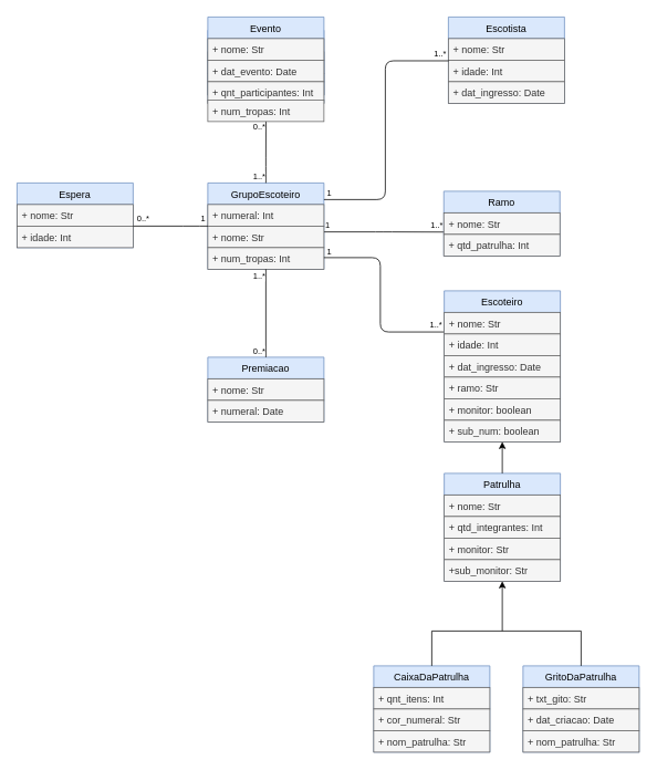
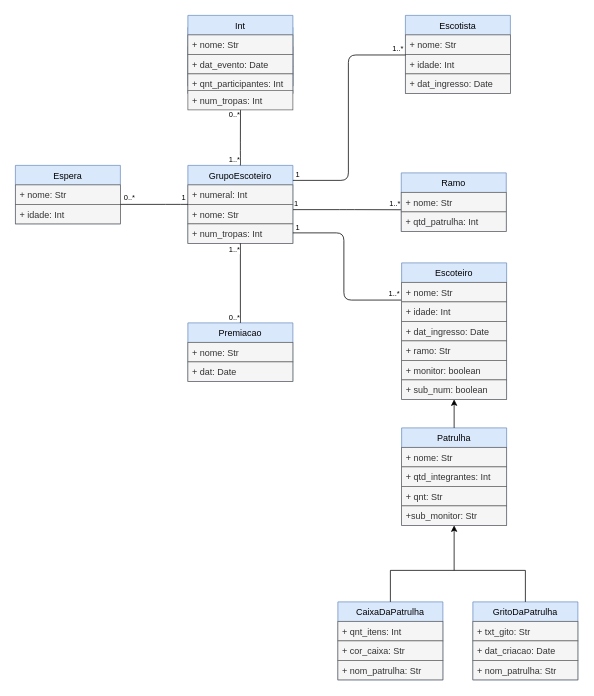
  <mxCell id="0" />
  <mxCell id="1" parent="0" />
  <mxCell id="2" value="GrupoEscoteiro" style="swimlane;fontStyle=0;childLayout=stackLayout;horizontal=1;startSize=26;horizontalStack=0;resizeParent=1;resizeParentMax=0;resizeLast=0;collapsible=1;marginBottom=0;fillColor=#dae8fc;strokeColor=#6c8ebf;" parent="1" vertex="1"><mxGeometry x="250" y="220" width="140" height="104" as="geometry" /></mxCell>
  <mxCell id="3" value="+ numeral: Int" style="text;align=left;verticalAlign=top;spacingLeft=4;spacingRight=4;overflow=hidden;rotatable=0;points=[[0,0.5],[1,0.5]];portConstraint=eastwest;fillColor=#f5f5f5;strokeColor=#666666;fontColor=#333333;" parent="2" vertex="1"><mxGeometry y="26" width="140" height="26" as="geometry" /></mxCell>
  <mxCell id="4" value="" style="endArrow=none;html=1;edgeStyle=orthogonalEdgeStyle;entryX=0.012;entryY=0.891;entryDx=0;entryDy=0;entryPerimeter=0;" edge="1" parent="2" target="17"><mxGeometry relative="1" as="geometry"><mxPoint x="140" y="59" as="sourcePoint" /><mxPoint x="280" y="60" as="targetPoint" /><Array as="points"><mxPoint x="212" y="59" /></Array></mxGeometry></mxCell>
  <mxCell id="5" value="1" style="resizable=0;html=1;align=left;verticalAlign=bottom;labelBackgroundColor=#ffffff;fontSize=10;" connectable="0" vertex="1" parent="4"><mxGeometry x="-1" relative="1" as="geometry" /></mxCell>
  <mxCell id="6" value="1..*" style="resizable=0;html=1;align=right;verticalAlign=bottom;labelBackgroundColor=#ffffff;fontSize=10;" connectable="0" vertex="1" parent="4"><mxGeometry x="1" relative="1" as="geometry"><mxPoint x="-1.5" y="-1" as="offset" /></mxGeometry></mxCell>
  <mxCell id="7" value="+ nome: Str" style="text;align=left;verticalAlign=top;spacingLeft=4;spacingRight=4;overflow=hidden;rotatable=0;points=[[0,0.5],[1,0.5]];portConstraint=eastwest;fillColor=#f5f5f5;strokeColor=#666666;fontColor=#333333;" parent="2" vertex="1"><mxGeometry y="52" width="140" height="26" as="geometry" /></mxCell>
  <mxCell id="8" value="+ num_tropas: Int" style="text;align=left;verticalAlign=top;spacingLeft=4;spacingRight=4;overflow=hidden;rotatable=0;points=[[0,0.5],[1,0.5]];portConstraint=eastwest;fillColor=#f5f5f5;strokeColor=#666666;fontColor=#333333;" parent="2" vertex="1"><mxGeometry y="78" width="140" height="26" as="geometry" /></mxCell>
  <mxCell id="9" value="GrupoEscoteiro" style="swimlane;fontStyle=0;childLayout=stackLayout;horizontal=1;startSize=26;horizontalStack=0;resizeParent=1;resizeParentMax=0;resizeLast=0;collapsible=1;marginBottom=0;fillColor=#dae8fc;strokeColor=#6c8ebf;" vertex="1" parent="1"><mxGeometry x="250" y="36" width="140" height="78" as="geometry" /></mxCell>
  <mxCell id="10" value="+ numeral: Int" style="text;align=left;verticalAlign=top;spacingLeft=4;spacingRight=4;overflow=hidden;rotatable=0;points=[[0,0.5],[1,0.5]];portConstraint=eastwest;fillColor=#f5f5f5;strokeColor=#666666;fontColor=#333333;" vertex="1" parent="9"><mxGeometry y="26" width="140" height="26" as="geometry" /></mxCell>
  <mxCell id="11" value="+ nome: Str" style="text;align=left;verticalAlign=top;spacingLeft=4;spacingRight=4;overflow=hidden;rotatable=0;points=[[0,0.5],[1,0.5]];portConstraint=eastwest;fillColor=#f5f5f5;strokeColor=#666666;fontColor=#333333;" vertex="1" parent="9"><mxGeometry y="52" width="140" height="26" as="geometry" /></mxCell>
  <mxCell id="12" value="Escotista" style="swimlane;fontStyle=0;childLayout=stackLayout;horizontal=1;startSize=26;fillColor=#dae8fc;horizontalStack=0;resizeParent=1;resizeParentMax=0;resizeLast=0;collapsible=1;marginBottom=0;strokeColor=#6c8ebf;" parent="1" vertex="1"><mxGeometry x="540" y="20" width="140" height="104" as="geometry" /></mxCell>
  <mxCell id="13" value="+ nome: Str" style="text;strokeColor=#666666;fillColor=#f5f5f5;align=left;verticalAlign=top;spacingLeft=4;spacingRight=4;overflow=hidden;rotatable=0;points=[[0,0.5],[1,0.5]];portConstraint=eastwest;fontColor=#333333;" parent="12" vertex="1"><mxGeometry y="26" width="140" height="26" as="geometry" /></mxCell>
  <mxCell id="14" value="+ idade: Int" style="text;strokeColor=#666666;fillColor=#f5f5f5;align=left;verticalAlign=top;spacingLeft=4;spacingRight=4;overflow=hidden;rotatable=0;points=[[0,0.5],[1,0.5]];portConstraint=eastwest;fontColor=#333333;" parent="12" vertex="1"><mxGeometry y="52" width="140" height="26" as="geometry" /></mxCell>
  <mxCell id="15" value="+ dat_ingresso: Date" style="text;strokeColor=#666666;fillColor=#f5f5f5;align=left;verticalAlign=top;spacingLeft=4;spacingRight=4;overflow=hidden;rotatable=0;points=[[0,0.5],[1,0.5]];portConstraint=eastwest;fontColor=#333333;" parent="12" vertex="1"><mxGeometry y="78" width="140" height="26" as="geometry" /></mxCell>
  <mxCell id="16" value="Ramo" style="swimlane;fontStyle=0;childLayout=stackLayout;horizontal=1;startSize=26;fillColor=#dae8fc;horizontalStack=0;resizeParent=1;resizeParentMax=0;resizeLast=0;collapsible=1;marginBottom=0;strokeColor=#6c8ebf;" parent="1" vertex="1"><mxGeometry x="534.5" y="230" width="140" height="78" as="geometry" /></mxCell>
  <mxCell id="17" value="+ nome: Str" style="text;strokeColor=#666666;fillColor=#f5f5f5;align=left;verticalAlign=top;spacingLeft=4;spacingRight=4;overflow=hidden;rotatable=0;points=[[0,0.5],[1,0.5]];portConstraint=eastwest;fontColor=#333333;" parent="16" vertex="1"><mxGeometry y="26" width="140" height="26" as="geometry" /></mxCell>
  <mxCell id="18" value="+ qtd_patrulha: Int" style="text;strokeColor=#666666;fillColor=#f5f5f5;align=left;verticalAlign=top;spacingLeft=4;spacingRight=4;overflow=hidden;rotatable=0;points=[[0,0.5],[1,0.5]];portConstraint=eastwest;fontColor=#333333;" parent="16" vertex="1"><mxGeometry y="52" width="140" height="26" as="geometry" /></mxCell>
  <mxCell id="19" value="Escoteiro" style="swimlane;fontStyle=0;childLayout=stackLayout;horizontal=1;startSize=26;fillColor=#dae8fc;horizontalStack=0;resizeParent=1;resizeParentMax=0;resizeLast=0;collapsible=1;marginBottom=0;strokeColor=#6c8ebf;" parent="1" vertex="1"><mxGeometry x="535" y="350" width="140" height="182" as="geometry" /></mxCell>
  <mxCell id="20" value="+ nome: Str" style="text;strokeColor=#666666;fillColor=#f5f5f5;align=left;verticalAlign=top;spacingLeft=4;spacingRight=4;overflow=hidden;rotatable=0;points=[[0,0.5],[1,0.5]];portConstraint=eastwest;fontColor=#333333;" parent="19" vertex="1"><mxGeometry y="26" width="140" height="26" as="geometry" /></mxCell>
  <mxCell id="21" value="+ idade: Int" style="text;strokeColor=#666666;fillColor=#f5f5f5;align=left;verticalAlign=top;spacingLeft=4;spacingRight=4;overflow=hidden;rotatable=0;points=[[0,0.5],[1,0.5]];portConstraint=eastwest;fontColor=#333333;" parent="19" vertex="1"><mxGeometry y="52" width="140" height="26" as="geometry" /></mxCell>
  <mxCell id="22" value="+ dat_ingresso: Date" style="text;strokeColor=#666666;fillColor=#f5f5f5;align=left;verticalAlign=top;spacingLeft=4;spacingRight=4;overflow=hidden;rotatable=0;points=[[0,0.5],[1,0.5]];portConstraint=eastwest;fontColor=#333333;" parent="19" vertex="1"><mxGeometry y="78" width="140" height="26" as="geometry" /></mxCell>
  <mxCell id="23" value="+ ramo: Str" style="text;strokeColor=#666666;fillColor=#f5f5f5;align=left;verticalAlign=top;spacingLeft=4;spacingRight=4;overflow=hidden;rotatable=0;points=[[0,0.5],[1,0.5]];portConstraint=eastwest;fontColor=#333333;" parent="19" vertex="1"><mxGeometry y="104" width="140" height="26" as="geometry" /></mxCell>
  <mxCell id="24" value="+ monitor: boolean" style="text;strokeColor=#666666;fillColor=#f5f5f5;align=left;verticalAlign=top;spacingLeft=4;spacingRight=4;overflow=hidden;rotatable=0;points=[[0,0.5],[1,0.5]];portConstraint=eastwest;fontColor=#333333;" parent="19" vertex="1"><mxGeometry y="130" width="140" height="26" as="geometry" /></mxCell>
  <mxCell id="25" value="+ sub_num: boolean" style="text;strokeColor=#666666;fillColor=#f5f5f5;align=left;verticalAlign=top;spacingLeft=4;spacingRight=4;overflow=hidden;rotatable=0;points=[[0,0.5],[1,0.5]];portConstraint=eastwest;fontColor=#333333;" parent="19" vertex="1"><mxGeometry y="156" width="140" height="26" as="geometry" /></mxCell>
  <mxCell id="26" value="Patrulha" style="swimlane;fontStyle=0;childLayout=stackLayout;horizontal=1;startSize=26;fillColor=#dae8fc;horizontalStack=0;resizeParent=1;resizeParentMax=0;resizeLast=0;collapsible=1;marginBottom=0;strokeColor=#6c8ebf;" vertex="1" parent="1"><mxGeometry x="535" y="570" width="140" height="130" as="geometry" /></mxCell>
  <mxCell id="27" value="+ nome: Str" style="text;strokeColor=#666666;fillColor=#f5f5f5;align=left;verticalAlign=top;spacingLeft=4;spacingRight=4;overflow=hidden;rotatable=0;points=[[0,0.5],[1,0.5]];portConstraint=eastwest;fontColor=#333333;" vertex="1" parent="26"><mxGeometry y="26" width="140" height="26" as="geometry" /></mxCell>
  <mxCell id="28" value="+ qtd_integrantes: Int" style="text;strokeColor=#666666;fillColor=#f5f5f5;align=left;verticalAlign=top;spacingLeft=4;spacingRight=4;overflow=hidden;rotatable=0;points=[[0,0.5],[1,0.5]];portConstraint=eastwest;fontColor=#333333;" vertex="1" parent="26"><mxGeometry y="52" width="140" height="26" as="geometry" /></mxCell>
- <mxCell id="29" value="+ monitor: Str" style="text;strokeColor=#666666;fillColor=#f5f5f5;align=left;verticalAlign=top;spacingLeft=4;spacingRight=4;overflow=hidden;rotatable=0;points=[[0,0.5],[1,0.5]];portConstraint=eastwest;fontColor=#333333;" vertex="1" parent="26"><mxGeometry y="78" width="140" height="26" as="geometry" /></mxCell>
+ <mxCell id="29" value="+ qnt: Str" style="text;strokeColor=#666666;fillColor=#f5f5f5;align=left;verticalAlign=top;spacingLeft=4;spacingRight=4;overflow=hidden;rotatable=0;points=[[0,0.5],[1,0.5]];portConstraint=eastwest;fontColor=#333333;" vertex="1" parent="26"><mxGeometry y="78" width="140" height="26" as="geometry" /></mxCell>
  <mxCell id="30" value="+sub_monitor: Str" style="text;strokeColor=#666666;fillColor=#f5f5f5;align=left;verticalAlign=top;spacingLeft=4;spacingRight=4;overflow=hidden;rotatable=0;points=[[0,0.5],[1,0.5]];portConstraint=eastwest;fontColor=#333333;" vertex="1" parent="26"><mxGeometry y="104" width="140" height="26" as="geometry" /></mxCell>
  <mxCell id="31" value="CaixaDaPatrulha" style="swimlane;fontStyle=0;childLayout=stackLayout;horizontal=1;startSize=26;fillColor=#dae8fc;horizontalStack=0;resizeParent=1;resizeParentMax=0;resizeLast=0;collapsible=1;marginBottom=0;strokeColor=#6c8ebf;" vertex="1" parent="1"><mxGeometry x="450" y="802" width="140" height="104" as="geometry" /></mxCell>
  <mxCell id="32" value="+ qnt_itens: Int" style="text;strokeColor=#666666;fillColor=#f5f5f5;align=left;verticalAlign=top;spacingLeft=4;spacingRight=4;overflow=hidden;rotatable=0;points=[[0,0.5],[1,0.5]];portConstraint=eastwest;fontColor=#333333;" vertex="1" parent="31"><mxGeometry y="26" width="140" height="26" as="geometry" /></mxCell>
- <mxCell id="33" value="+ cor_numeral: Str" style="text;strokeColor=#666666;fillColor=#f5f5f5;align=left;verticalAlign=top;spacingLeft=4;spacingRight=4;overflow=hidden;rotatable=0;points=[[0,0.5],[1,0.5]];portConstraint=eastwest;fontColor=#333333;" vertex="1" parent="31"><mxGeometry y="52" width="140" height="26" as="geometry" /></mxCell>
+ <mxCell id="33" value="+ cor_caixa: Str" style="text;strokeColor=#666666;fillColor=#f5f5f5;align=left;verticalAlign=top;spacingLeft=4;spacingRight=4;overflow=hidden;rotatable=0;points=[[0,0.5],[1,0.5]];portConstraint=eastwest;fontColor=#333333;" vertex="1" parent="31"><mxGeometry y="52" width="140" height="26" as="geometry" /></mxCell>
  <mxCell id="34" value="+ nom_patrulha: Str" style="text;strokeColor=#666666;fillColor=#f5f5f5;align=left;verticalAlign=top;spacingLeft=4;spacingRight=4;overflow=hidden;rotatable=0;points=[[0,0.5],[1,0.5]];portConstraint=eastwest;fontColor=#333333;" vertex="1" parent="31"><mxGeometry y="78" width="140" height="26" as="geometry" /></mxCell>
  <mxCell id="35" value="GritoDaPatrulha" style="swimlane;fontStyle=0;childLayout=stackLayout;horizontal=1;startSize=26;fillColor=#dae8fc;horizontalStack=0;resizeParent=1;resizeParentMax=0;resizeLast=0;collapsible=1;marginBottom=0;strokeColor=#6c8ebf;" vertex="1" parent="1"><mxGeometry x="630" y="802" width="140" height="104" as="geometry" /></mxCell>
  <mxCell id="36" value="+ txt_gito: Str" style="text;strokeColor=#666666;fillColor=#f5f5f5;align=left;verticalAlign=top;spacingLeft=4;spacingRight=4;overflow=hidden;rotatable=0;points=[[0,0.5],[1,0.5]];portConstraint=eastwest;fontColor=#333333;" vertex="1" parent="35"><mxGeometry y="26" width="140" height="26" as="geometry" /></mxCell>
  <mxCell id="37" value="+ dat_criacao: Date" style="text;strokeColor=#666666;fillColor=#f5f5f5;align=left;verticalAlign=top;spacingLeft=4;spacingRight=4;overflow=hidden;rotatable=0;points=[[0,0.5],[1,0.5]];portConstraint=eastwest;fontColor=#333333;" vertex="1" parent="35"><mxGeometry y="52" width="140" height="26" as="geometry" /></mxCell>
  <mxCell id="38" value="+ nom_patrulha: Str" style="text;strokeColor=#666666;fillColor=#f5f5f5;align=left;verticalAlign=top;spacingLeft=4;spacingRight=4;overflow=hidden;rotatable=0;points=[[0,0.5],[1,0.5]];portConstraint=eastwest;fontColor=#333333;" vertex="1" parent="35"><mxGeometry y="78" width="140" height="26" as="geometry" /></mxCell>
- <mxCell id="39" value="Evento" style="swimlane;fontStyle=0;childLayout=stackLayout;horizontal=1;startSize=26;fillColor=#dae8fc;horizontalStack=0;resizeParent=1;resizeParentMax=0;resizeLast=0;collapsible=1;marginBottom=0;strokeColor=#6c8ebf;" vertex="1" parent="1"><mxGeometry x="250" y="20" width="140" height="104" as="geometry" /></mxCell>
+ <mxCell id="39" value="Int" style="swimlane;fontStyle=0;childLayout=stackLayout;horizontal=1;startSize=26;fillColor=#dae8fc;horizontalStack=0;resizeParent=1;resizeParentMax=0;resizeLast=0;collapsible=1;marginBottom=0;strokeColor=#6c8ebf;" vertex="1" parent="1"><mxGeometry x="250" y="20" width="140" height="104" as="geometry" /></mxCell>
  <mxCell id="40" value="+ nome: Str&#10;&#10;" style="text;strokeColor=#666666;fillColor=#f5f5f5;align=left;verticalAlign=top;spacingLeft=4;spacingRight=4;overflow=hidden;rotatable=0;points=[[0,0.5],[1,0.5]];portConstraint=eastwest;fontColor=#333333;" vertex="1" parent="39"><mxGeometry y="26" width="140" height="26" as="geometry" /></mxCell>
  <mxCell id="41" value="+ dat_evento: Date" style="text;strokeColor=#666666;fillColor=#f5f5f5;align=left;verticalAlign=top;spacingLeft=4;spacingRight=4;overflow=hidden;rotatable=0;points=[[0,0.5],[1,0.5]];portConstraint=eastwest;fontColor=#333333;" vertex="1" parent="39"><mxGeometry y="52" width="140" height="26" as="geometry" /></mxCell>
  <mxCell id="42" value="+ qnt_participantes: Int" style="text;strokeColor=#666666;fillColor=#f5f5f5;align=left;verticalAlign=top;spacingLeft=4;spacingRight=4;overflow=hidden;rotatable=0;points=[[0,0.5],[1,0.5]];portConstraint=eastwest;fontColor=#333333;" vertex="1" parent="39"><mxGeometry y="78" width="140" height="26" as="geometry" /></mxCell>
  <mxCell id="43" value="Premiacao" style="swimlane;fontStyle=0;childLayout=stackLayout;horizontal=1;startSize=26;fillColor=#dae8fc;horizontalStack=0;resizeParent=1;resizeParentMax=0;resizeLast=0;collapsible=1;marginBottom=0;strokeColor=#6c8ebf;" vertex="1" parent="1"><mxGeometry x="250" y="430" width="140" height="78" as="geometry" /></mxCell>
  <mxCell id="44" value="+ nome: Str&#10;&#10;" style="text;strokeColor=#666666;fillColor=#f5f5f5;align=left;verticalAlign=top;spacingLeft=4;spacingRight=4;overflow=hidden;rotatable=0;points=[[0,0.5],[1,0.5]];portConstraint=eastwest;fontColor=#333333;" vertex="1" parent="43"><mxGeometry y="26" width="140" height="26" as="geometry" /></mxCell>
- <mxCell id="45" value="+ numeral: Date" style="text;strokeColor=#666666;fillColor=#f5f5f5;align=left;verticalAlign=top;spacingLeft=4;spacingRight=4;overflow=hidden;rotatable=0;points=[[0,0.5],[1,0.5]];portConstraint=eastwest;fontColor=#333333;" vertex="1" parent="43"><mxGeometry y="52" width="140" height="26" as="geometry" /></mxCell>
+ <mxCell id="45" value="+ dat: Date" style="text;strokeColor=#666666;fillColor=#f5f5f5;align=left;verticalAlign=top;spacingLeft=4;spacingRight=4;overflow=hidden;rotatable=0;points=[[0,0.5],[1,0.5]];portConstraint=eastwest;fontColor=#333333;" vertex="1" parent="43"><mxGeometry y="52" width="140" height="26" as="geometry" /></mxCell>
  <mxCell id="46" value="Espera" style="swimlane;fontStyle=0;childLayout=stackLayout;horizontal=1;startSize=26;fillColor=#dae8fc;horizontalStack=0;resizeParent=1;resizeParentMax=0;resizeLast=0;collapsible=1;marginBottom=0;strokeColor=#6c8ebf;" vertex="1" parent="1"><mxGeometry x="20" y="220" width="140" height="78" as="geometry" /></mxCell>
  <mxCell id="47" value="+ nome: Str&#10;&#10;" style="text;strokeColor=#666666;fillColor=#f5f5f5;align=left;verticalAlign=top;spacingLeft=4;spacingRight=4;overflow=hidden;rotatable=0;points=[[0,0.5],[1,0.5]];portConstraint=eastwest;fontColor=#333333;" vertex="1" parent="46"><mxGeometry y="26" width="140" height="26" as="geometry" /></mxCell>
  <mxCell id="48" value="+ idade: Int" style="text;strokeColor=#666666;fillColor=#f5f5f5;align=left;verticalAlign=top;spacingLeft=4;spacingRight=4;overflow=hidden;rotatable=0;points=[[0,0.5],[1,0.5]];portConstraint=eastwest;fontColor=#333333;" vertex="1" parent="46"><mxGeometry y="52" width="140" height="26" as="geometry" /></mxCell>
  <mxCell id="49" value="" style="endArrow=classic;html=1;entryX=0.5;entryY=1;entryDx=0;entryDy=0;" edge="1" parent="1" target="26"><mxGeometry width="50" height="50" relative="1" as="geometry"><mxPoint x="605" y="760" as="sourcePoint" /><mxPoint x="210" y="880" as="targetPoint" /></mxGeometry></mxCell>
  <mxCell id="50" value="" style="endArrow=none;html=1;" edge="1" parent="1"><mxGeometry width="50" height="50" relative="1" as="geometry"><mxPoint x="700" y="760" as="sourcePoint" /><mxPoint x="520" y="760" as="targetPoint" /><Array as="points" /></mxGeometry></mxCell>
  <mxCell id="51" value="" style="endArrow=none;html=1;exitX=0.5;exitY=0;exitDx=0;exitDy=0;" edge="1" parent="1" source="31"><mxGeometry width="50" height="50" relative="1" as="geometry"><mxPoint x="450" y="770" as="sourcePoint" /><mxPoint x="520" y="760" as="targetPoint" /></mxGeometry></mxCell>
  <mxCell id="52" value="" style="endArrow=none;html=1;exitX=0.5;exitY=0;exitDx=0;exitDy=0;" edge="1" parent="1" source="35"><mxGeometry width="50" height="50" relative="1" as="geometry"><mxPoint x="740" y="800" as="sourcePoint" /><mxPoint x="700" y="760" as="targetPoint" /></mxGeometry></mxCell>
  <mxCell id="53" value="" style="endArrow=classic;html=1;entryX=0.5;entryY=1;entryDx=0;entryDy=0;" edge="1" parent="1" target="19"><mxGeometry width="50" height="50" relative="1" as="geometry"><mxPoint x="605" y="570" as="sourcePoint" /><mxPoint x="607" y="536" as="targetPoint" /><Array as="points" /></mxGeometry></mxCell>
  <mxCell id="54" value="" style="endArrow=none;html=1;edgeStyle=orthogonalEdgeStyle;" edge="1" parent="1"><mxGeometry relative="1" as="geometry"><mxPoint x="160" y="272" as="sourcePoint" /><mxPoint x="250" y="272" as="targetPoint" /><Array as="points"><mxPoint x="230" y="272" /><mxPoint x="230" y="272" /></Array></mxGeometry></mxCell>
  <mxCell id="55" value="1" style="resizable=0;html=1;align=left;verticalAlign=bottom;labelBackgroundColor=#ffffff;fontSize=10;" connectable="0" vertex="1" parent="54"><mxGeometry x="-1" relative="1" as="geometry"><mxPoint x="80" y="-2" as="offset" /></mxGeometry></mxCell>
  <mxCell id="56" value="0..*" style="resizable=0;html=1;align=right;verticalAlign=bottom;labelBackgroundColor=#ffffff;fontSize=10;" connectable="0" vertex="1" parent="54"><mxGeometry x="1" relative="1" as="geometry"><mxPoint x="-70" y="-2" as="offset" /></mxGeometry></mxCell>
  <mxCell id="57" value="" style="endArrow=none;html=1;edgeStyle=orthogonalEdgeStyle;exitX=0.5;exitY=0;exitDx=0;exitDy=0;entryX=0.5;entryY=1;entryDx=0;entryDy=0;" edge="1" parent="1" source="43" target="2"><mxGeometry relative="1" as="geometry"><mxPoint x="250" y="370" as="sourcePoint" /><mxPoint x="310" y="330" as="targetPoint" /><Array as="points" /></mxGeometry></mxCell>
  <mxCell id="58" value="" style="resizable=0;html=1;align=left;verticalAlign=bottom;labelBackgroundColor=#ffffff;fontSize=10;" connectable="0" vertex="1" parent="57"><mxGeometry x="-1" relative="1" as="geometry" /></mxCell>
  <mxCell id="59" value="0..*" style="resizable=0;html=1;align=right;verticalAlign=bottom;labelBackgroundColor=#ffffff;fontSize=10;" connectable="0" vertex="1" parent="57"><mxGeometry x="1" relative="1" as="geometry"><mxPoint y="106" as="offset" /></mxGeometry></mxCell>
  <mxCell id="60" value="1..*" style="resizable=0;html=1;align=right;verticalAlign=bottom;labelBackgroundColor=#ffffff;fontSize=10;" connectable="0" vertex="1" parent="1"><mxGeometry x="320" y="324" as="geometry"><mxPoint y="16" as="offset" /></mxGeometry></mxCell>
  <mxCell id="61" value="" style="endArrow=none;html=1;edgeStyle=orthogonalEdgeStyle;entryX=0.5;entryY=1;entryDx=0;entryDy=0;" edge="1" parent="1"><mxGeometry relative="1" as="geometry"><mxPoint x="320" y="220" as="sourcePoint" /><mxPoint x="320.143" y="140.143" as="targetPoint" /><Array as="points"><mxPoint x="320" y="200" /><mxPoint x="320" y="200" /></Array></mxGeometry></mxCell>
  <mxCell id="62" value="" style="resizable=0;html=1;align=left;verticalAlign=bottom;labelBackgroundColor=#ffffff;fontSize=10;" connectable="0" vertex="1" parent="61"><mxGeometry x="-1" relative="1" as="geometry" /></mxCell>
  <mxCell id="63" value="1..*" style="resizable=0;html=1;align=right;verticalAlign=bottom;labelBackgroundColor=#ffffff;fontSize=10;" connectable="0" vertex="1" parent="61"><mxGeometry x="1" relative="1" as="geometry"><mxPoint y="80" as="offset" /></mxGeometry></mxCell>
  <mxCell id="64" value="0..*" style="resizable=0;html=1;align=right;verticalAlign=bottom;labelBackgroundColor=#ffffff;fontSize=10;" connectable="0" vertex="1" parent="1"><mxGeometry x="320" y="80" as="geometry"><mxPoint y="80" as="offset" /></mxGeometry></mxCell>
  <mxCell id="65" value="" style="endArrow=none;html=1;edgeStyle=orthogonalEdgeStyle;entryX=0.002;entryY=0.031;entryDx=0;entryDy=0;entryPerimeter=0;" edge="1" parent="1" source="2" target="14"><mxGeometry relative="1" as="geometry"><mxPoint x="400" y="240" as="sourcePoint" /><mxPoint x="534.069" y="72.483" as="targetPoint" /><Array as="points"><mxPoint x="464" y="240" /><mxPoint x="464" y="73" /></Array></mxGeometry></mxCell>
  <mxCell id="66" value="1" style="resizable=0;html=1;align=left;verticalAlign=bottom;labelBackgroundColor=#ffffff;fontSize=10;" connectable="0" vertex="1" parent="65"><mxGeometry x="-1" relative="1" as="geometry"><mxPoint x="2" as="offset" /></mxGeometry></mxCell>
  <mxCell id="67" value="1..*" style="resizable=0;html=1;align=right;verticalAlign=bottom;labelBackgroundColor=#ffffff;fontSize=10;" connectable="0" vertex="1" parent="65"><mxGeometry x="1" relative="1" as="geometry"><mxPoint x="-1.5" y="-1" as="offset" /></mxGeometry></mxCell>
  <mxCell id="68" value="" style="endArrow=none;html=1;edgeStyle=orthogonalEdgeStyle;entryX=0.002;entryY=0.031;entryDx=0;entryDy=0;entryPerimeter=0;" edge="1" parent="1"><mxGeometry relative="1" as="geometry"><mxPoint x="390" y="310" as="sourcePoint" /><mxPoint x="534.207" y="399.586" as="targetPoint" /><Array as="points"><mxPoint x="458" y="310" /><mxPoint x="458" y="399" /></Array></mxGeometry></mxCell>
  <mxCell id="69" value="1" style="resizable=0;html=1;align=left;verticalAlign=bottom;labelBackgroundColor=#ffffff;fontSize=10;" connectable="0" vertex="1" parent="68"><mxGeometry x="-1" relative="1" as="geometry"><mxPoint x="2" as="offset" /></mxGeometry></mxCell>
  <mxCell id="70" value="1..*" style="resizable=0;html=1;align=right;verticalAlign=bottom;labelBackgroundColor=#ffffff;fontSize=10;" connectable="0" vertex="1" parent="68"><mxGeometry x="1" relative="1" as="geometry"><mxPoint x="-1.5" y="-1" as="offset" /></mxGeometry></mxCell>
  <mxCell id="71" value="+ num_tropas: Int" style="text;align=left;verticalAlign=top;spacingLeft=4;spacingRight=4;overflow=hidden;rotatable=0;points=[[0,0.5],[1,0.5]];portConstraint=eastwest;fillColor=#f5f5f5;strokeColor=#666666;fontColor=#333333;" vertex="1" parent="1"><mxGeometry x="250" y="120" width="140" height="26" as="geometry" /></mxCell>
